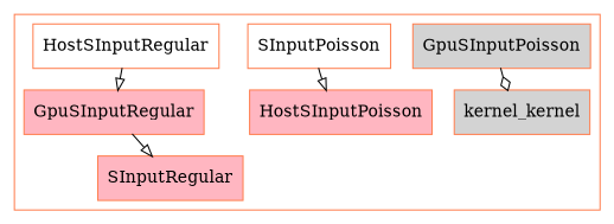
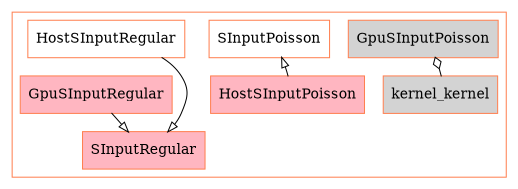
  digraph {
    node [color=coral fillcolor=lightpink shape=record style=filled]
    edge [arrowhead=empty]
    n1 [fillcolor=lightgrey label=GpuSInputPoisson]
    n2 [fillcolor=white label=SInputPoisson]
    n3 [fillcolor=lightgrey label=kernel_kernel]
    n4 [label=GpuSInputRegular]
    n5 [label=SInputRegular]
    n6 [label=HostSInputPoisson]
    n7 [fillcolor=white label=HostSInputRegular]
    subgraph cluster_1 {
      color=coral
      nodesep=0.98
      rankdir=BT
      ranksep=0.98
      n1
      n2
      n3
      n4
      n5
      n6
      n7
    }
-   n1 -> n3 [arrowhead=ediamond]
+   n3 -> n1 [arrowhead=ediamond]
    n4 -> n5
-   n2 -> n6
-   n7 -> n4
+   n6 -> n2
+   n7 -> n5
  }
